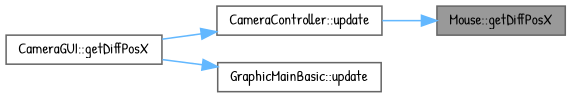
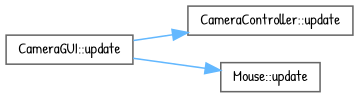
  digraph {
    fontname="Patrick Hand"
    rankdir=RL
    node [color=grey40 fillcolor=white fontname="Patrick Hand" fontsize=10 shape=box style=filled]
    edge [color=steelblue1 dir=back fontname="Patrick Hand" fontsize=10 labelfontname=Helvetica labelfontsize=10 style=solid]
-   n1 [color=gray40 fillcolor=grey60 fontcolor=black height=0.2 label="Mouse::getDiffPosX" width=0.4]
    n2 [height=0.2 label="CameraController::update" width=0.4]
-   n3 [height=0.2 label="CameraGUI::getDiffPosX" width=0.4]
-   n4 [height=0.2 label="GraphicMainBasic::update" width=0.4]
-   n1 -> n2
+   n3 [height=0.2 label="CameraGUI::update" width=0.4]
+   n4 [height=0.2 label="Mouse::update" width=0.4]
    n2 -> n3
    n4 -> n3
  }
